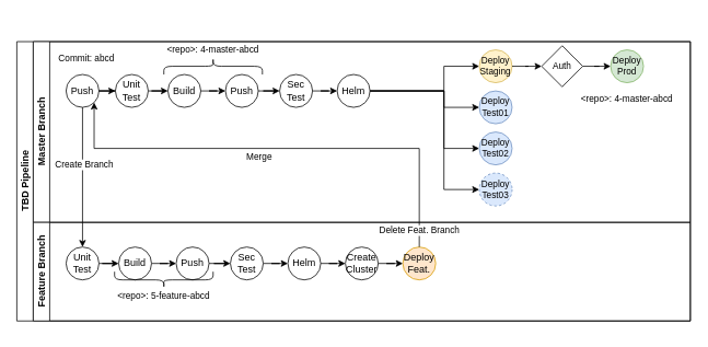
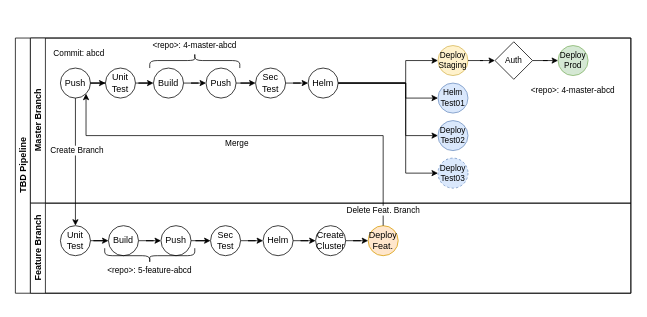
  <mxCell id="0" />
  <mxCell id="1" parent="0" />
  <mxCell id="2" value="TBD Pipeline" style="swimlane;html=1;childLayout=stackLayout;resizeParent=1;resizeParentMax=0;horizontal=0;startSize=20;horizontalStack=0;" parent="1" vertex="1"><mxGeometry x="20" y="50" width="820" height="340" as="geometry" /></mxCell>
  <mxCell id="3" value="Master Branch" style="swimlane;html=1;startSize=20;horizontal=0;" parent="2" vertex="1"><mxGeometry x="20" width="800" height="220" as="geometry" /></mxCell>
  <mxCell id="4" value="Deploy Staging" style="ellipse;whiteSpace=wrap;html=1;fontSize=11;fillColor=#fff2cc;strokeColor=#d6b656;" parent="3" vertex="1"><mxGeometry x="543" y="10" width="40" height="40" as="geometry" /></mxCell>
  <mxCell id="5" value="Deploy Prod" style="ellipse;whiteSpace=wrap;html=1;fontSize=11;fillColor=#d5e8d4;strokeColor=#82b366;" parent="3" vertex="1"><mxGeometry x="703" y="10" width="40" height="40" as="geometry" /></mxCell>
  <mxCell id="6" value="Push" style="ellipse;whiteSpace=wrap;html=1;" parent="3" vertex="1"><mxGeometry x="234" y="40" width="40" height="40" as="geometry" /></mxCell>
  <mxCell id="7" value="Push" style="ellipse;whiteSpace=wrap;html=1;" parent="3" vertex="1"><mxGeometry x="40" y="40" width="40" height="40" as="geometry" /></mxCell>
  <mxCell id="8" value="" style="edgeStyle=orthogonalEdgeStyle;rounded=0;orthogonalLoop=1;jettySize=auto;html=1;" parent="3" source="15" target="18" edge="1"><mxGeometry relative="1" as="geometry" /></mxCell>
  <mxCell id="9" value="" style="edgeStyle=orthogonalEdgeStyle;rounded=0;orthogonalLoop=1;jettySize=auto;html=1;" parent="3" source="7" target="11" edge="1"><mxGeometry relative="1" as="geometry" /></mxCell>
  <mxCell id="10" value="" style="edgeStyle=orthogonalEdgeStyle;rounded=0;orthogonalLoop=1;jettySize=auto;html=1;" parent="3" source="11" target="14" edge="1"><mxGeometry relative="1" as="geometry" /></mxCell>
  <mxCell id="11" value="Unit Test" style="ellipse;whiteSpace=wrap;html=1;" parent="3" vertex="1"><mxGeometry x="100" y="40" width="40" height="40" as="geometry" /></mxCell>
  <mxCell id="12" value="" style="edgeStyle=orthogonalEdgeStyle;rounded=0;orthogonalLoop=1;jettySize=auto;html=1;" parent="3" source="14" target="6" edge="1"><mxGeometry relative="1" as="geometry" /></mxCell>
  <mxCell id="13" value="" style="edgeStyle=orthogonalEdgeStyle;rounded=0;orthogonalLoop=1;jettySize=auto;html=1;" parent="3" source="6" target="15" edge="1"><mxGeometry relative="1" as="geometry" /></mxCell>
  <mxCell id="14" value="Build" style="ellipse;whiteSpace=wrap;html=1;" parent="3" vertex="1"><mxGeometry x="164" y="40" width="40" height="40" as="geometry" /></mxCell>
  <mxCell id="15" value="Sec Test" style="ellipse;whiteSpace=wrap;html=1;" parent="3" vertex="1"><mxGeometry x="300" y="40" width="40" height="40" as="geometry" /></mxCell>
  <mxCell id="16" style="edgeStyle=orthogonalEdgeStyle;rounded=0;orthogonalLoop=1;jettySize=auto;html=1;exitX=1;exitY=0.5;exitDx=0;exitDy=0;entryX=0;entryY=0.5;entryDx=0;entryDy=0;" parent="3" source="18" target="23" edge="1"><mxGeometry relative="1" as="geometry"><Array as="points"><mxPoint x="500" y="60" /><mxPoint x="500" y="130" /></Array></mxGeometry></mxCell>
  <mxCell id="17" style="edgeStyle=orthogonalEdgeStyle;rounded=0;orthogonalLoop=1;jettySize=auto;html=1;exitX=1;exitY=0.5;exitDx=0;exitDy=0;entryX=0;entryY=0.5;entryDx=0;entryDy=0;" parent="3" source="18" target="24" edge="1"><mxGeometry relative="1" as="geometry"><Array as="points"><mxPoint x="500" y="60" /><mxPoint x="500" y="180" /></Array></mxGeometry></mxCell>
  <mxCell id="18" value="Helm" style="ellipse;whiteSpace=wrap;html=1;" parent="3" vertex="1"><mxGeometry x="370" y="40" width="40" height="40" as="geometry" /></mxCell>
  <mxCell id="19" value="" style="edgeStyle=orthogonalEdgeStyle;rounded=0;orthogonalLoop=1;jettySize=auto;html=1;" parent="3" source="18" target="4" edge="1"><mxGeometry relative="1" as="geometry"><Array as="points"><mxPoint x="500" y="60" /><mxPoint x="500" y="30" /></Array></mxGeometry></mxCell>
  <mxCell id="20" value="" style="edgeStyle=orthogonalEdgeStyle;rounded=0;orthogonalLoop=1;jettySize=auto;html=1;" parent="3" source="18" target="22" edge="1"><mxGeometry relative="1" as="geometry"><Array as="points"><mxPoint x="500" y="60" /><mxPoint x="500" y="80" /></Array></mxGeometry></mxCell>
  <mxCell id="21" value="&amp;lt;repo&amp;gt;: 4-master-abcd" style="text;html=1;strokeColor=none;fillColor=none;align=center;verticalAlign=middle;whiteSpace=wrap;rounded=0;fontSize=11;" vertex="1" parent="3"><mxGeometry x="658" y="60" width="130" height="20" as="geometry" /></mxCell>
- <mxCell id="22" value="Deploy Test01" style="ellipse;whiteSpace=wrap;html=1;fontSize=11;fillColor=#dae8fc;strokeColor=#6c8ebf;" parent="3" vertex="1"><mxGeometry x="543" y="60" width="40" height="40" as="geometry" /></mxCell>
+ <mxCell id="22" value="Helm Test01" style="ellipse;whiteSpace=wrap;html=1;fontSize=11;fillColor=#dae8fc;strokeColor=#6c8ebf;" parent="3" vertex="1"><mxGeometry x="543" y="60" width="40" height="40" as="geometry" /></mxCell>
  <mxCell id="23" value="Deploy Test02" style="ellipse;whiteSpace=wrap;html=1;fontSize=11;fillColor=#dae8fc;strokeColor=#6c8ebf;" parent="3" vertex="1"><mxGeometry x="543" y="110" width="40" height="40" as="geometry" /></mxCell>
  <mxCell id="24" value="Deploy Test03" style="ellipse;whiteSpace=wrap;html=1;fontSize=11;fillColor=#dae8fc;strokeColor=#6c8ebf;dashed=1;" parent="3" vertex="1"><mxGeometry x="543" y="160" width="40" height="40" as="geometry" /></mxCell>
  <mxCell id="25" value="&amp;lt;repo&amp;gt;: 4-master-abcd" style="text;html=1;strokeColor=none;fillColor=none;align=center;verticalAlign=middle;whiteSpace=wrap;rounded=0;fontSize=11;" vertex="1" parent="3"><mxGeometry x="154" width="130" height="20" as="geometry" /></mxCell>
  <mxCell id="26" value="Commit: abcd" style="text;html=1;strokeColor=none;fillColor=none;align=center;verticalAlign=middle;whiteSpace=wrap;rounded=0;fontSize=11;" vertex="1" parent="3"><mxGeometry x="20" y="10" width="90" height="20" as="geometry" /></mxCell>
  <mxCell id="27" value="" style="shape=curlyBracket;whiteSpace=wrap;html=1;rounded=1;fillColor=#66B2FF;fontSize=11;rotation=90;" vertex="1" parent="3"><mxGeometry x="209" y="-30" width="20" height="120" as="geometry" /></mxCell>
  <mxCell id="28" style="edgeStyle=orthogonalEdgeStyle;rounded=0;orthogonalLoop=1;jettySize=auto;html=1;exitX=1;exitY=0;exitDx=0;exitDy=0;entryX=1;entryY=1;entryDx=0;entryDy=0;fontSize=11;" parent="2" source="29" target="3" edge="1"><mxGeometry relative="1" as="geometry" /></mxCell>
  <mxCell id="29" value="Feature Branch" style="swimlane;html=1;startSize=20;horizontal=0;" parent="2" vertex="1"><mxGeometry x="20" y="220" width="800" height="120" as="geometry" /></mxCell>
  <mxCell id="30" value="Deploy Feat." style="ellipse;whiteSpace=wrap;html=1;fillColor=#ffe6cc;strokeColor=#d79b00;" parent="29" vertex="1"><mxGeometry x="450" y="30" width="40" height="40" as="geometry" /></mxCell>
  <mxCell id="31" value="Create Cluster" style="ellipse;whiteSpace=wrap;html=1;" parent="29" vertex="1"><mxGeometry x="380" y="30" width="40" height="40" as="geometry" /></mxCell>
  <mxCell id="32" value="Unit Test" style="ellipse;whiteSpace=wrap;html=1;" parent="29" vertex="1"><mxGeometry x="40" y="30" width="40" height="40" as="geometry" /></mxCell>
  <mxCell id="33" value="Push" style="ellipse;whiteSpace=wrap;html=1;" parent="29" vertex="1"><mxGeometry x="174" y="30" width="40" height="40" as="geometry" /></mxCell>
  <mxCell id="34" value="" style="edgeStyle=orthogonalEdgeStyle;rounded=0;orthogonalLoop=1;jettySize=auto;html=1;" parent="29" source="39" target="40" edge="1"><mxGeometry relative="1" as="geometry" /></mxCell>
  <mxCell id="35" value="" style="edgeStyle=orthogonalEdgeStyle;rounded=0;orthogonalLoop=1;jettySize=auto;html=1;" parent="29" source="32" target="38" edge="1"><mxGeometry relative="1" as="geometry"><mxPoint x="80" y="50" as="sourcePoint" /></mxGeometry></mxCell>
  <mxCell id="36" value="" style="edgeStyle=orthogonalEdgeStyle;rounded=0;orthogonalLoop=1;jettySize=auto;html=1;" parent="29" source="38" target="33" edge="1"><mxGeometry relative="1" as="geometry" /></mxCell>
  <mxCell id="37" value="" style="edgeStyle=orthogonalEdgeStyle;rounded=0;orthogonalLoop=1;jettySize=auto;html=1;" parent="29" source="33" target="39" edge="1"><mxGeometry relative="1" as="geometry" /></mxCell>
  <mxCell id="38" value="Build" style="ellipse;whiteSpace=wrap;html=1;" parent="29" vertex="1"><mxGeometry x="104" y="30" width="40" height="40" as="geometry" /></mxCell>
  <mxCell id="39" value="Sec Test" style="ellipse;whiteSpace=wrap;html=1;" parent="29" vertex="1"><mxGeometry x="240" y="30" width="40" height="40" as="geometry" /></mxCell>
  <mxCell id="40" value="Helm" style="ellipse;whiteSpace=wrap;html=1;" parent="29" vertex="1"><mxGeometry x="310" y="30" width="40" height="40" as="geometry" /></mxCell>
  <mxCell id="41" value="" style="edgeStyle=orthogonalEdgeStyle;rounded=0;orthogonalLoop=1;jettySize=auto;html=1;fontSize=11;" parent="29" source="40" target="31" edge="1"><mxGeometry relative="1" as="geometry" /></mxCell>
  <mxCell id="42" value="" style="edgeStyle=orthogonalEdgeStyle;rounded=0;orthogonalLoop=1;jettySize=auto;html=1;fontSize=11;" parent="29" source="31" target="30" edge="1"><mxGeometry relative="1" as="geometry" /></mxCell>
  <mxCell id="43" style="edgeStyle=orthogonalEdgeStyle;rounded=0;orthogonalLoop=1;jettySize=auto;html=1;exitX=0.5;exitY=1;exitDx=0;exitDy=0;entryX=0.5;entryY=0;entryDx=0;entryDy=0;fontSize=11;" parent="2" source="7" target="32" edge="1"><mxGeometry relative="1" as="geometry" /></mxCell>
  <mxCell id="44" value="Create Branch" style="edgeLabel;html=1;align=center;verticalAlign=middle;resizable=0;points=[];fontSize=11;" parent="43" vertex="1" connectable="0"><mxGeometry x="-0.188" y="1" relative="1" as="geometry"><mxPoint as="offset" /></mxGeometry></mxCell>
  <mxCell id="45" style="edgeStyle=orthogonalEdgeStyle;rounded=0;orthogonalLoop=1;jettySize=auto;html=1;exitX=0.5;exitY=0;exitDx=0;exitDy=0;entryX=1;entryY=1;entryDx=0;entryDy=0;fontSize=11;" parent="2" source="30" target="7" edge="1"><mxGeometry relative="1" as="geometry"><Array as="points"><mxPoint x="490" y="130" /><mxPoint x="94" y="130" /></Array></mxGeometry></mxCell>
  <mxCell id="46" value="Merge" style="edgeLabel;html=1;align=center;verticalAlign=middle;resizable=0;points=[];fontSize=11;" parent="45" vertex="1" connectable="0"><mxGeometry x="-0.861" relative="1" as="geometry"><mxPoint x="-196" y="-71" as="offset" /></mxGeometry></mxCell>
  <mxCell id="47" value="Delete Feat. Branch" style="edgeLabel;html=1;align=center;verticalAlign=middle;resizable=0;points=[];fontSize=11;" parent="45" vertex="1" connectable="0"><mxGeometry x="-0.851" y="1" relative="1" as="geometry"><mxPoint y="22" as="offset" /></mxGeometry></mxCell>
  <mxCell id="48" style="edgeStyle=orthogonalEdgeStyle;rounded=0;orthogonalLoop=1;jettySize=auto;html=1;exitX=1;exitY=0.5;exitDx=0;exitDy=0;fontSize=11;" parent="1" source="49" target="5" edge="1"><mxGeometry relative="1" as="geometry" /></mxCell>
  <mxCell id="49" value="Auth" style="rhombus;whiteSpace=wrap;html=1;fontSize=11;verticalAlign=middle;" parent="1" vertex="1"><mxGeometry x="659" y="55" width="50" height="50" as="geometry" /></mxCell>
  <mxCell id="50" value="" style="edgeStyle=orthogonalEdgeStyle;rounded=0;orthogonalLoop=1;jettySize=auto;html=1;fontSize=11;" parent="1" source="4" target="49" edge="1"><mxGeometry relative="1" as="geometry" /></mxCell>
  <mxCell id="51" value="" style="shape=curlyBracket;whiteSpace=wrap;html=1;rounded=1;fillColor=#66B2FF;fontSize=11;rotation=-90;" vertex="1" parent="1"><mxGeometry x="189" y="280" width="20" height="120" as="geometry" /></mxCell>
  <mxCell id="52" value="&amp;lt;repo&amp;gt;: 5-feature-abcd" style="text;html=1;strokeColor=none;fillColor=none;align=center;verticalAlign=middle;whiteSpace=wrap;rounded=0;fontSize=11;" vertex="1" parent="1"><mxGeometry x="134" y="350" width="130" height="20" as="geometry" /></mxCell>
